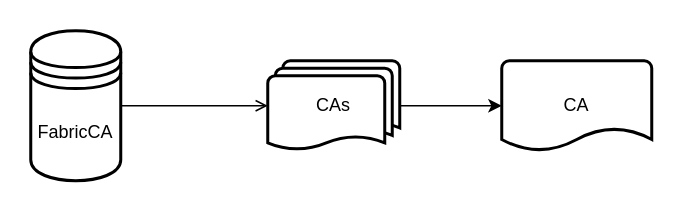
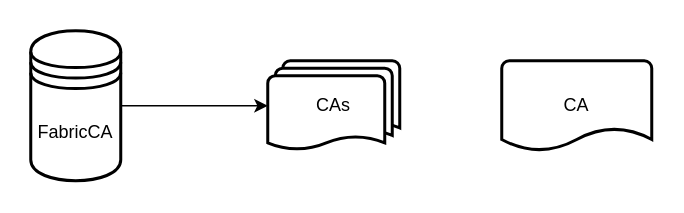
  <mxCell id="0" />
  <mxCell id="1" parent="0" />
- <mxCell id="2" style="edgeStyle=orthogonalEdgeStyle;rounded=0;orthogonalLoop=1;jettySize=auto;html=1;exitX=1;exitY=0.5;exitDx=0;exitDy=0;endArrow=open;" edge="1" parent="1" source="3" target="5"><mxGeometry relative="1" as="geometry" /></mxCell>
+ <mxCell id="2" style="edgeStyle=orthogonalEdgeStyle;rounded=0;orthogonalLoop=1;jettySize=auto;html=1;exitX=1;exitY=0.5;exitDx=0;exitDy=0;" edge="1" parent="1" source="3" target="5"><mxGeometry relative="1" as="geometry" /></mxCell>
  <mxCell id="3" value="FabricCA" style="shape=datastore;whiteSpace=wrap;html=1;strokeWidth=2;" vertex="1" parent="1"><mxGeometry x="20" y="20" width="60" height="100" as="geometry" /></mxCell>
- <mxCell id="4" style="edgeStyle=orthogonalEdgeStyle;rounded=0;orthogonalLoop=1;jettySize=auto;html=1;exitX=1;exitY=0.5;exitDx=0;exitDy=0;exitPerimeter=0;" edge="1" parent="1" source="5" target="6"><mxGeometry relative="1" as="geometry" /></mxCell>
  <mxCell id="5" value="CAs" style="strokeWidth=2;html=1;shape=mxgraph.flowchart.multi-document;whiteSpace=wrap;" vertex="1" parent="1"><mxGeometry x="178" y="40" width="88" height="60" as="geometry" /></mxCell>
  <mxCell id="6" value="CA" style="strokeWidth=2;html=1;shape=mxgraph.flowchart.document2;whiteSpace=wrap;size=0.25;" vertex="1" parent="1"><mxGeometry x="334" y="40" width="100" height="60" as="geometry" /></mxCell>
